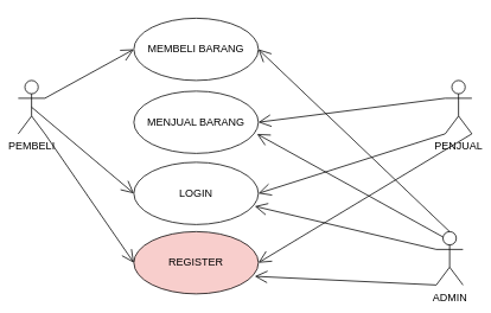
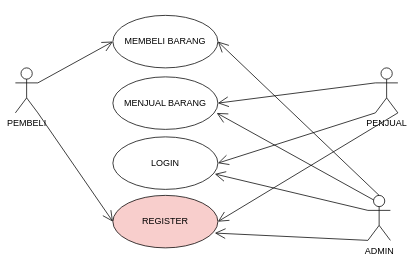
  <mxCell id="0" />
  <mxCell id="1" parent="0" />
  <mxCell id="2" value="PEMBELI" style="shape=umlActor;verticalLabelPosition=bottom;verticalAlign=top;html=1;" vertex="1" parent="1"><mxGeometry x="20" y="90" width="30" height="60" as="geometry" /></mxCell>
  <mxCell id="3" value="MEMBELI BARANG" style="ellipse;whiteSpace=wrap;html=1;" vertex="1" parent="1"><mxGeometry x="150" y="20" width="140" height="70" as="geometry" /></mxCell>
  <mxCell id="4" value="MENJUAL BARANG" style="ellipse;whiteSpace=wrap;html=1;" vertex="1" parent="1"><mxGeometry x="150" y="102" width="140" height="70" as="geometry" /></mxCell>
  <mxCell id="5" value="PENJUAL" style="shape=umlActor;verticalLabelPosition=bottom;verticalAlign=top;html=1;" vertex="1" parent="1"><mxGeometry x="500" y="90" width="30" height="60" as="geometry" /></mxCell>
  <mxCell id="6" value="" style="endArrow=open;endFill=1;endSize=12;html=1;rounded=0;entryX=0;entryY=0.5;entryDx=0;entryDy=0;exitX=1;exitY=0.333;exitDx=0;exitDy=0;exitPerimeter=0;" edge="1" parent="1" source="2" target="3"><mxGeometry width="160" relative="1" as="geometry"><mxPoint x="160" y="230" as="sourcePoint" /><mxPoint x="320" y="230" as="targetPoint" /></mxGeometry></mxCell>
  <mxCell id="7" value="" style="endArrow=open;endFill=1;endSize=12;html=1;rounded=0;entryX=1;entryY=0.5;entryDx=0;entryDy=0;" edge="1" parent="1" target="4"><mxGeometry width="160" relative="1" as="geometry"><mxPoint x="500" y="110" as="sourcePoint" /><mxPoint x="320" y="230" as="targetPoint" /></mxGeometry></mxCell>
  <mxCell id="8" value="LOGIN" style="ellipse;whiteSpace=wrap;html=1;" vertex="1" parent="1"><mxGeometry x="150" y="182" width="140" height="70" as="geometry" /></mxCell>
  <mxCell id="9" value="REGISTER" style="ellipse;whiteSpace=wrap;html=1;fillColor=#f8cecc;" vertex="1" parent="1"><mxGeometry x="150" y="260" width="140" height="70" as="geometry" /></mxCell>
- <mxCell id="10" value="" style="endArrow=open;endFill=1;endSize=12;html=1;rounded=0;entryX=0;entryY=0.5;entryDx=0;entryDy=0;exitX=0.5;exitY=0.5;exitDx=0;exitDy=0;exitPerimeter=0;" edge="1" parent="1" source="2" target="8"><mxGeometry width="160" relative="1" as="geometry"><mxPoint x="160" y="230" as="sourcePoint" /><mxPoint x="320" y="230" as="targetPoint" /></mxGeometry></mxCell>
  <mxCell id="11" value="" style="endArrow=open;endFill=1;endSize=12;html=1;rounded=0;entryX=0;entryY=0.5;entryDx=0;entryDy=0;exitX=1;exitY=1;exitDx=0;exitDy=0;exitPerimeter=0;" edge="1" parent="1" source="2" target="9"><mxGeometry width="160" relative="1" as="geometry"><mxPoint x="-20" y="137" as="sourcePoint" /><mxPoint x="160" y="227" as="targetPoint" /></mxGeometry></mxCell>
  <mxCell id="12" value="" style="endArrow=open;endFill=1;endSize=12;html=1;rounded=0;entryX=1;entryY=0.5;entryDx=0;entryDy=0;exitX=0;exitY=1;exitDx=0;exitDy=0;exitPerimeter=0;" edge="1" parent="1" source="5" target="8"><mxGeometry width="160" relative="1" as="geometry"><mxPoint x="550" y="220" as="sourcePoint" /><mxPoint x="340" y="247" as="targetPoint" /></mxGeometry></mxCell>
  <mxCell id="13" value="" style="endArrow=open;endFill=1;endSize=12;html=1;rounded=0;entryX=1;entryY=0.5;entryDx=0;entryDy=0;exitX=1;exitY=1;exitDx=0;exitDy=0;exitPerimeter=0;" edge="1" parent="1" source="5" target="9"><mxGeometry width="160" relative="1" as="geometry"><mxPoint x="160" y="230" as="sourcePoint" /><mxPoint x="320" y="230" as="targetPoint" /></mxGeometry></mxCell>
  <mxCell id="14" value="ADMIN" style="shape=umlActor;verticalLabelPosition=bottom;verticalAlign=top;html=1;" vertex="1" parent="1"><mxGeometry x="490" y="260" width="30" height="60" as="geometry" /></mxCell>
  <mxCell id="15" value="" style="endArrow=open;endFill=1;endSize=12;html=1;rounded=0;entryX=0.971;entryY=0.718;entryDx=0;entryDy=0;entryPerimeter=0;exitX=0;exitY=1;exitDx=0;exitDy=0;exitPerimeter=0;" edge="1" parent="1" source="14" target="9"><mxGeometry width="160" relative="1" as="geometry"><mxPoint x="500" y="360" as="sourcePoint" /><mxPoint x="320" y="230" as="targetPoint" /></mxGeometry></mxCell>
  <mxCell id="16" value="" style="endArrow=open;endFill=1;endSize=12;html=1;rounded=0;exitX=0;exitY=0.333;exitDx=0;exitDy=0;exitPerimeter=0;entryX=0.971;entryY=0.707;entryDx=0;entryDy=0;entryPerimeter=0;" edge="1" parent="1" source="14" target="8"><mxGeometry width="160" relative="1" as="geometry"><mxPoint x="160" y="230" as="sourcePoint" /><mxPoint x="280" y="230" as="targetPoint" /></mxGeometry></mxCell>
  <mxCell id="17" value="" style="endArrow=open;endFill=1;endSize=12;html=1;rounded=0;entryX=0.989;entryY=0.689;entryDx=0;entryDy=0;entryPerimeter=0;exitX=0.25;exitY=0.1;exitDx=0;exitDy=0;exitPerimeter=0;" edge="1" parent="1" source="14" target="4"><mxGeometry width="160" relative="1" as="geometry"><mxPoint x="160" y="230" as="sourcePoint" /><mxPoint x="320" y="230" as="targetPoint" /></mxGeometry></mxCell>
  <mxCell id="18" value="" style="endArrow=open;endFill=1;endSize=12;html=1;rounded=0;entryX=1;entryY=0.5;entryDx=0;entryDy=0;exitX=0.5;exitY=0;exitDx=0;exitDy=0;exitPerimeter=0;" edge="1" parent="1" source="14" target="3"><mxGeometry width="160" relative="1" as="geometry"><mxPoint x="160" y="230" as="sourcePoint" /><mxPoint x="320" y="230" as="targetPoint" /></mxGeometry></mxCell>
